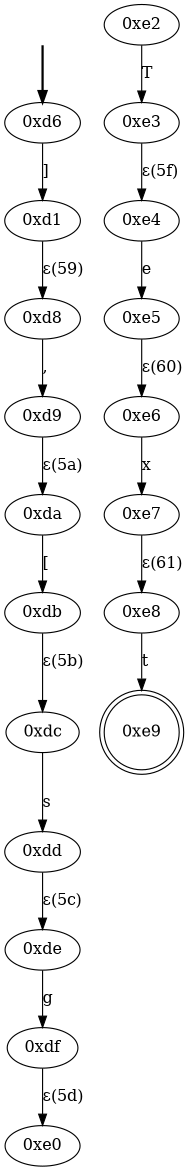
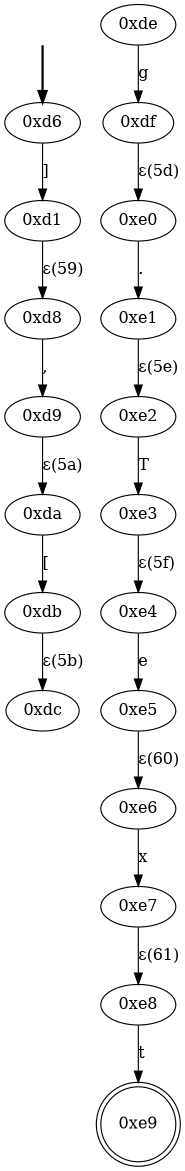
  digraph {
    fake [style=invisible]
    "0xd6" [root=true]
    n3 [label="0xd1"]
    "0xd8"
    "0xd9"
    "0xda"
    "0xdb"
    "0xdc"
-   "0xdd"
    "0xde"
    "0xdf"
    "0xe0"
+   "0xe1"
    "0xe2"
    "0xe3"
    "0xe4"
    "0xe5"
    "0xe6"
    "0xe7"
    "0xe8"
    "0xe9" [shape=doublecircle]
    fake -> "0xd6" [style=bold]
    "0xd6" -> n3 [label="]"]
    n3 -> "0xd8" [label="ε(59)"]
    "0xd8" -> "0xd9" [label=","]
    "0xd9" -> "0xda" [label="ε(5a)"]
    "0xda" -> "0xdb" [label="["]
    "0xdb" -> "0xdc" [label="ε(5b)"]
-   "0xdc" -> "0xdd" [label=s]
-   "0xdd" -> "0xde" [label="ε(5c)"]
    "0xde" -> "0xdf" [label=g]
    "0xdf" -> "0xe0" [label="ε(5d)"]
+   "0xe0" -> "0xe1" [label="."]
+   "0xe1" -> "0xe2" [label="ε(5e)"]
    "0xe2" -> "0xe3" [label=T]
    "0xe3" -> "0xe4" [label="ε(5f)"]
    "0xe4" -> "0xe5" [label=e]
    "0xe5" -> "0xe6" [label="ε(60)"]
    "0xe6" -> "0xe7" [label=x]
    "0xe7" -> "0xe8" [label="ε(61)"]
    "0xe8" -> "0xe9" [label=t]
  }
